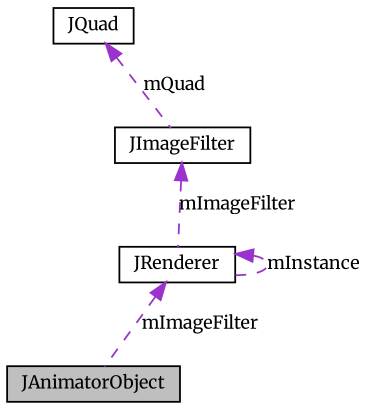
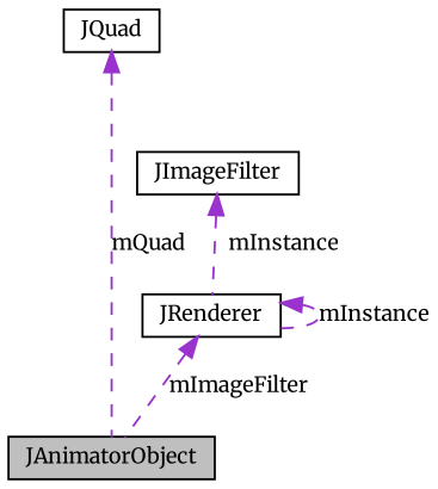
  digraph {
    fontname=Merriweather
    node [color=black fillcolor=white fontname=Merriweather fontsize=10 shape=record style=filled]
    edge [color=darkorchid3 dir=back fontname=Merriweather fontsize=10 labelfontname="FreeSans.ttf" labelfontsize=10 style=dashed]
    n1 [fillcolor=grey75 fontcolor=black height=0.2 label=JAnimatorObject width=0.4]
    n2 [height=0.2 label=JQuad width=0.4]
    n3 [height=0.2 label=JRenderer width=0.4]
    n4 [height=0.2 label=JImageFilter width=0.4]
-   n2 -> n4 [label=mQuad]
+   n2 -> n1 [label=mQuad]
    n3 -> n1 [label=mImageFilter]
    n3 -> n3 [label=mInstance]
-   n4 -> n3 [label=mImageFilter]
+   n4 -> n3 [label=mInstance]
  }
